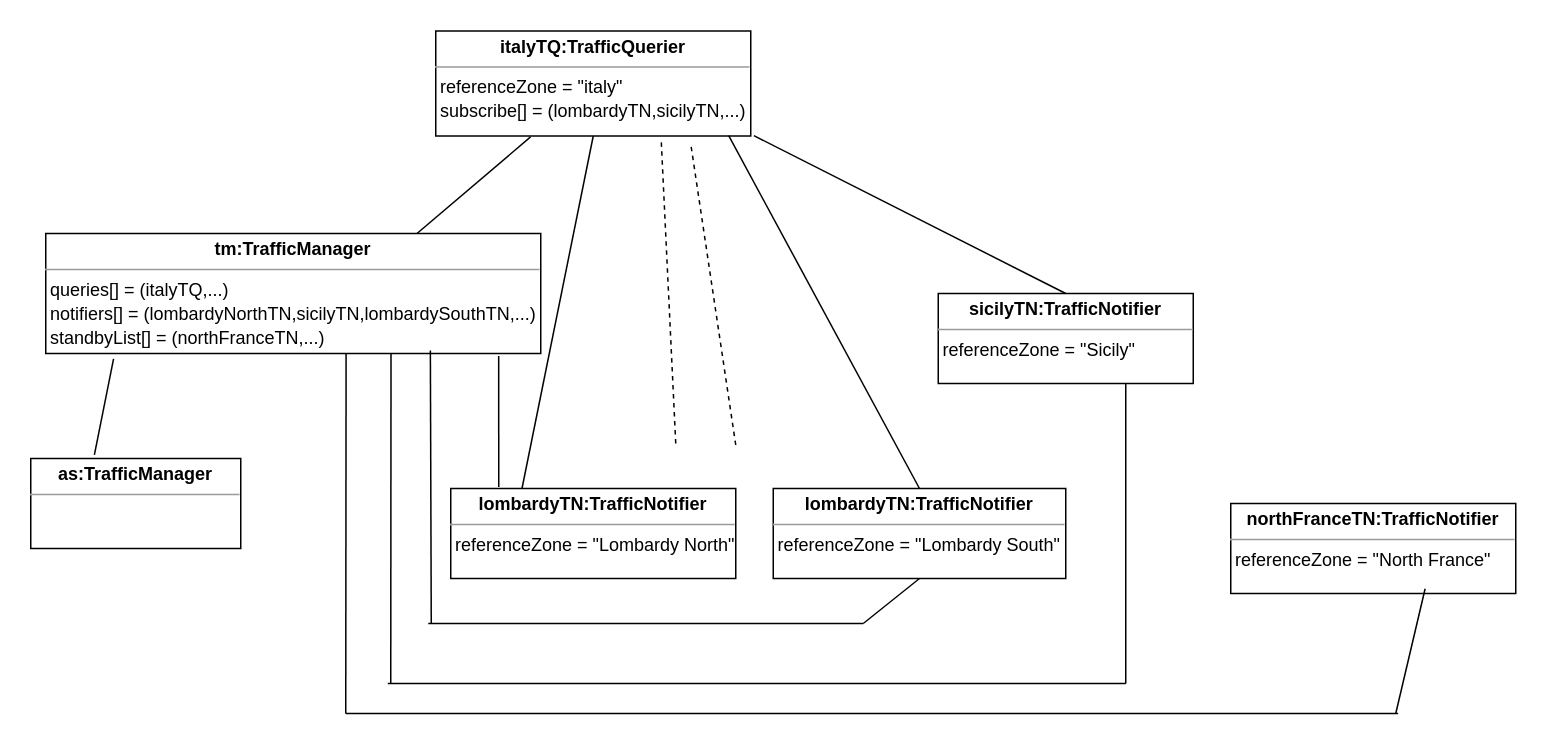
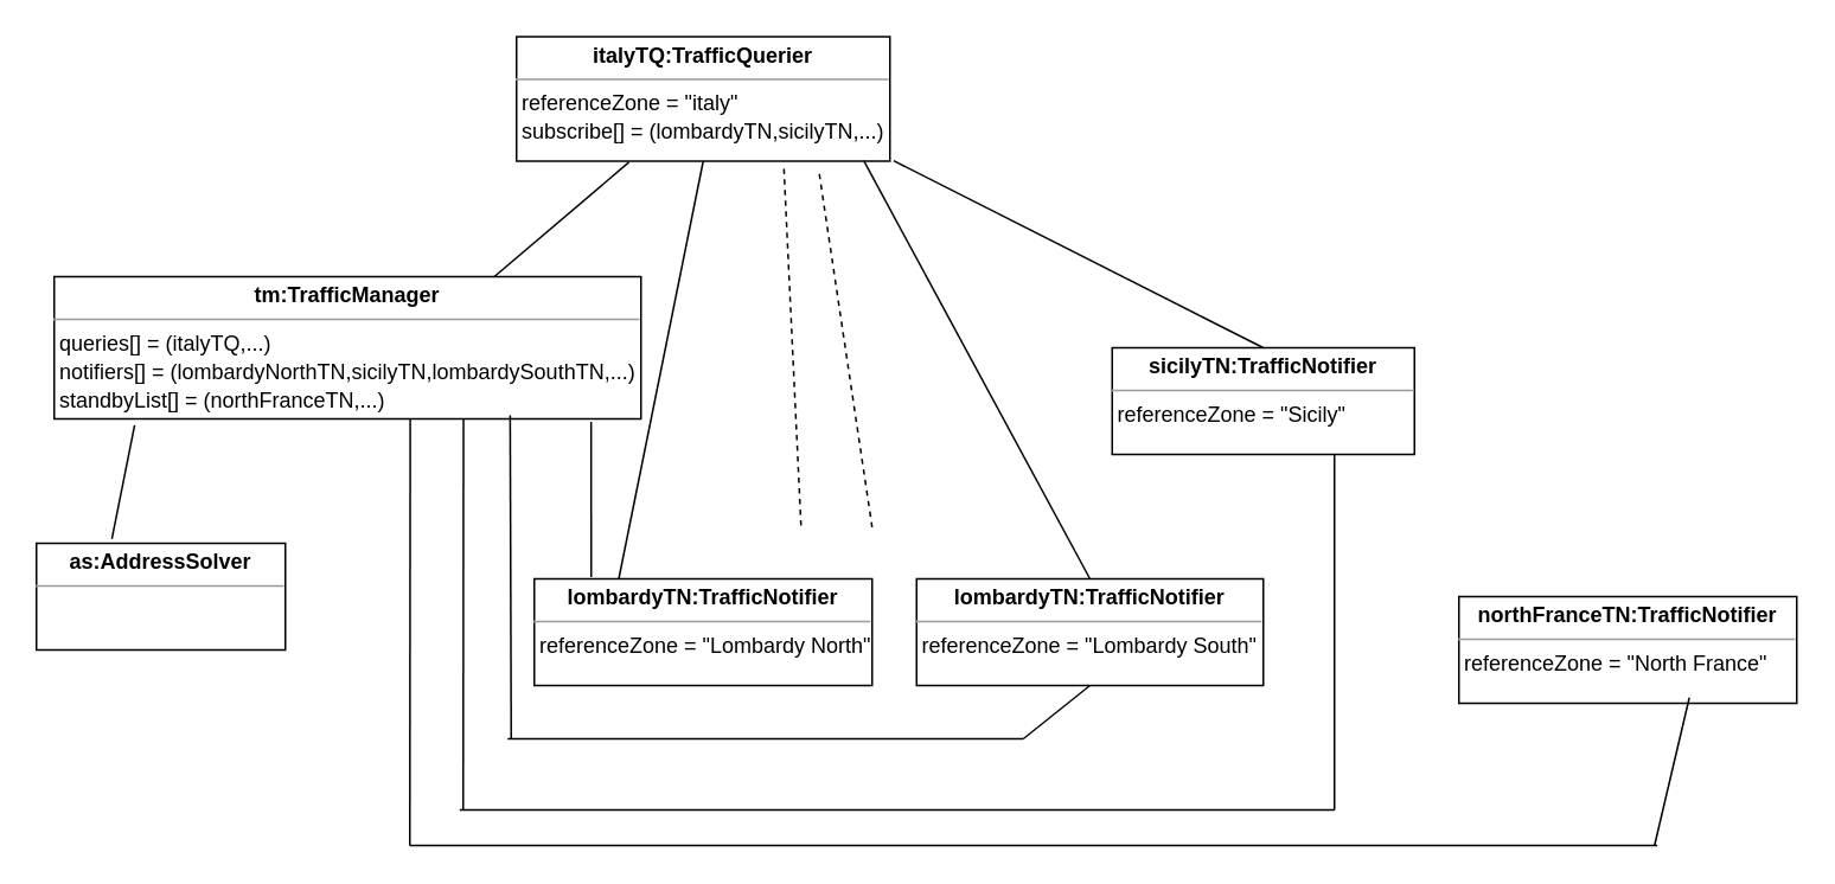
  <mxCell id="0" />
  <mxCell id="1" parent="0" />
  <mxCell id="2" value="&lt;p style=&quot;margin: 0px ; margin-top: 4px ; text-align: center&quot;&gt;&lt;b&gt;tm:TrafficManager&lt;/b&gt;&lt;/p&gt;&lt;hr size=&quot;1&quot;&gt;&lt;div style=&quot;height: 2px&quot;&gt;&amp;nbsp;queries[] = (italyTQ,...)&lt;/div&gt;&lt;div style=&quot;height: 2px&quot;&gt;&lt;br&gt;&lt;/div&gt;&lt;div style=&quot;height: 2px&quot;&gt;&lt;br&gt;&lt;/div&gt;&lt;div style=&quot;height: 2px&quot;&gt;&lt;br&gt;&lt;/div&gt;&lt;div style=&quot;height: 2px&quot;&gt;&lt;br&gt;&lt;/div&gt;&lt;div style=&quot;height: 2px&quot;&gt;&lt;br&gt;&lt;/div&gt;&lt;div style=&quot;height: 2px&quot;&gt;&lt;br&gt;&lt;/div&gt;&lt;div style=&quot;height: 2px&quot;&gt;&lt;br&gt;&lt;/div&gt;&lt;div style=&quot;height: 2px&quot;&gt;&amp;nbsp;notifiers[] = (lombardyNorthTN,sicilyTN,lombardySouthTN,...)&lt;/div&gt;&lt;div style=&quot;height: 2px&quot;&gt;&lt;br&gt;&lt;/div&gt;&lt;div style=&quot;height: 2px&quot;&gt;&lt;br&gt;&lt;/div&gt;&lt;div style=&quot;height: 2px&quot;&gt;&lt;br&gt;&lt;/div&gt;&lt;div style=&quot;height: 2px&quot;&gt;&lt;br&gt;&lt;/div&gt;&lt;div style=&quot;height: 2px&quot;&gt;&lt;br&gt;&lt;/div&gt;&lt;div style=&quot;height: 2px&quot;&gt;&lt;br&gt;&lt;/div&gt;&lt;div style=&quot;height: 2px&quot;&gt;&lt;br&gt;&lt;/div&gt;&lt;div style=&quot;height: 2px&quot;&gt;&amp;nbsp;standbyList[] = (northFranceTN,...)&lt;/div&gt;" style="verticalAlign=top;align=left;overflow=fill;fontSize=12;fontFamily=Helvetica;html=1;" vertex="1" parent="1"><mxGeometry x="30" y="155" width="330" height="80" as="geometry" /></mxCell>
  <mxCell id="3" value="&lt;p style=&quot;margin: 0px ; margin-top: 4px ; text-align: center&quot;&gt;&lt;b&gt;italyTQ:TrafficQuerier&lt;/b&gt;&lt;/p&gt;&lt;hr size=&quot;1&quot;&gt;&lt;div style=&quot;height: 2px&quot;&gt;&amp;nbsp;referenceZone = &quot;italy&quot;&lt;/div&gt;&lt;div style=&quot;height: 2px&quot;&gt;&lt;br&gt;&lt;/div&gt;&lt;div style=&quot;height: 2px&quot;&gt;&lt;br&gt;&lt;/div&gt;&lt;div style=&quot;height: 2px&quot;&gt;&lt;br&gt;&lt;/div&gt;&lt;div style=&quot;height: 2px&quot;&gt;&lt;br&gt;&lt;/div&gt;&lt;div style=&quot;height: 2px&quot;&gt;&lt;br&gt;&lt;/div&gt;&lt;div style=&quot;height: 2px&quot;&gt;&lt;br&gt;&lt;/div&gt;&lt;div style=&quot;height: 2px&quot;&gt;&lt;br&gt;&lt;/div&gt;&lt;div style=&quot;height: 2px&quot;&gt;&amp;nbsp;subscribe[] = (lombardyTN,sicilyTN,...)&lt;/div&gt;" style="verticalAlign=top;align=left;overflow=fill;fontSize=12;fontFamily=Helvetica;html=1;" vertex="1" parent="1"><mxGeometry x="290" y="20" width="210" height="70" as="geometry" /></mxCell>
- <mxCell id="4" value="&lt;p style=&quot;margin: 0px ; margin-top: 4px ; text-align: center&quot;&gt;&lt;b&gt;as:TrafficManager&lt;/b&gt;&lt;/p&gt;&lt;hr size=&quot;1&quot;&gt;&lt;div style=&quot;height: 2px&quot;&gt;&lt;/div&gt;" style="verticalAlign=top;align=left;overflow=fill;fontSize=12;fontFamily=Helvetica;html=1;" vertex="1" parent="1"><mxGeometry x="20" y="305" width="140" height="60" as="geometry" /></mxCell>
+ <mxCell id="4" value="&lt;p style=&quot;margin: 0px ; margin-top: 4px ; text-align: center&quot;&gt;&lt;b&gt;as:AddressSolver&lt;/b&gt;&lt;/p&gt;&lt;hr size=&quot;1&quot;&gt;&lt;div style=&quot;height: 2px&quot;&gt;&lt;/div&gt;" style="verticalAlign=top;align=left;overflow=fill;fontSize=12;fontFamily=Helvetica;html=1;" vertex="1" parent="1"><mxGeometry x="20" y="305" width="140" height="60" as="geometry" /></mxCell>
  <mxCell id="5" value="&lt;p style=&quot;margin: 0px ; margin-top: 4px ; text-align: center&quot;&gt;&lt;b&gt;lombardyTN:TrafficNotifier&lt;/b&gt;&lt;/p&gt;&lt;hr size=&quot;1&quot;&gt;&lt;div style=&quot;height: 2px&quot;&gt;&amp;nbsp;referenceZone = &quot;Lombardy North&quot;&lt;/div&gt;&lt;span style=&quot;color: rgba(0 , 0 , 0 , 0) ; font-family: monospace ; font-size: 0px&quot;&gt;%3CmxGraphModel%3E%3Croot%3E%3CmxCell%20id%3D%220%22%2F%3E%3CmxCell%20id%3D%221%22%20parent%3D%220%22%2F%3E%3CmxCell%20id%3D%222%22%20value%3D%22%26lt%3Bp%20style%3D%26quot%3Bmargin%3A0px%3Bmargin-top%3A4px%3Btext-align%3Acenter%3B%26quot%3B%26gt%3B%26lt%3Bb%26gt%3BClass%26lt%3B%2Fb%26gt%3B%26lt%3B%2Fp%26gt%3B%26lt%3Bhr%20size%3D%26quot%3B1%26quot%3B%2F%26gt%3B%26lt%3Bdiv%20style%3D%26quot%3Bheight%3A2px%3B%26quot%3B%26gt%3B%26lt%3B%2Fdiv%26gt%3B%22%20style%3D%22verticalAlign%3Dtop%3Balign%3Dleft%3Boverflow%3Dfill%3BfontSize%3D12%3BfontFamily%3DHelvetica%3Bhtml%3D1%3B%22%20vertex%3D%221%22%20parent%3D%221%22%3E%3CmxGeometry%20x%3D%22730%22%20y%3D%22230%22%20width%3D%22140%22%20height%3D%2260%22%20as%3D%22geometry%22%2F%3E%3C%2FmxCell%3E%3C%2Froot%3E%3C%2FmxGraphModel%3E&lt;/span&gt;" style="verticalAlign=top;align=left;overflow=fill;fontSize=12;fontFamily=Helvetica;html=1;" vertex="1" parent="1"><mxGeometry x="300" y="325" width="190" height="60" as="geometry" /></mxCell>
  <mxCell id="6" value="&lt;p style=&quot;margin: 0px ; margin-top: 4px ; text-align: center&quot;&gt;&lt;b&gt;sicilyTN:TrafficNotifier&lt;/b&gt;&lt;/p&gt;&lt;hr size=&quot;1&quot;&gt;&lt;div style=&quot;height: 2px&quot;&gt;&amp;nbsp;referenceZone = &quot;Sicily&quot;&lt;/div&gt;&lt;span style=&quot;color: rgba(0 , 0 , 0 , 0) ; font-family: monospace ; font-size: 0px&quot;&gt;%3CmxGraphModel%3E%3Croot%3E%3CmxCell%20id%3D%220%22%2F%3E%3CmxCell%20id%3D%221%22%20parent%3D%220%22%2F%3E%3CmxCell%20id%3D%222%22%20value%3D%22%26lt%3Bp%20style%3D%26quot%3Bmargin%3A0px%3Bmargin-top%3A4px%3Btext-align%3Acenter%3B%26quot%3B%26gt%3B%26lt%3Bb%26gt%3BClass%26lt%3B%2Fb%26gt%3B%26lt%3B%2Fp%26gt%3B%26lt%3Bhr%20size%3D%26quot%3B1%26quot%3B%2F%26gt%3B%26lt%3Bdiv%20style%3D%26quot%3Bheight%3A2px%3B%26quot%3B%26gt%3B%26lt%3B%2Fdiv%26gt%3B%22%20style%3D%22verticalAlign%3Dtop%3Balign%3Dleft%3Boverflow%3Dfill%3BfontSize%3D12%3BfontFamily%3DHelvetica%3Bhtml%3D1%3B%22%20vertex%3D%221%22%20parent%3D%221%22%3E%3CmxGeometry%20x%3D%22730%22%20y%3D%22230%22%20width%3D%22140%22%20height%3D%2260%22%20as%3D%22geometry%22%2F%3E%3C%2FmxCell%3E%3C%2Froot%3E%3C%2FmxGraphModel%3E&lt;/span&gt;" style="verticalAlign=top;align=left;overflow=fill;fontSize=12;fontFamily=Helvetica;html=1;" vertex="1" parent="1"><mxGeometry x="625" y="195" width="170" height="60" as="geometry" /></mxCell>
  <mxCell id="7" value="&lt;p style=&quot;margin: 0px ; margin-top: 4px ; text-align: center&quot;&gt;&lt;b&gt;northFranceTN:TrafficNotifier&lt;/b&gt;&lt;/p&gt;&lt;hr size=&quot;1&quot;&gt;&lt;div style=&quot;height: 2px&quot;&gt;&amp;nbsp;referenceZone = &quot;North France&quot;&lt;/div&gt;&lt;span style=&quot;color: rgba(0 , 0 , 0 , 0) ; font-family: monospace ; font-size: 0px&quot;&gt;%3CmxGraphModel%3E%3Croot%3E%3CmxCell%20id%3D%220%22%2F%3E%3CmxCell%20id%3D%221%22%20parent%3D%220%22%2F%3E%3CmxCell%20id%3D%222%22%20value%3D%22%26lt%3Bp%20style%3D%26quot%3Bmargin%3A0px%3Bmargin-top%3A4px%3Btext-align%3Acenter%3B%26quot%3B%26gt%3B%26lt%3Bb%26gt%3BClass%26lt%3B%2Fb%26gt%3B%26lt%3B%2Fp%26gt%3B%26lt%3Bhr%20size%3D%26quot%3B1%26quot%3B%2F%26gt%3B%26lt%3Bdiv%20style%3D%26quot%3Bheight%3A2px%3B%26quot%3B%26gt%3B%26lt%3B%2Fdiv%26gt%3B%22%20style%3D%22verticalAlign%3Dtop%3Balign%3Dleft%3Boverflow%3Dfill%3BfontSize%3D12%3BfontFamily%3DHelvetica%3Bhtml%3D1%3B%22%20vertex%3D%221%22%20parent%3D%221%22%3E%3CmxGeometry%20x%3D%22730%22%20y%3D%22230%22%20width%3D%22140%22%20height%3D%2260%22%20as%3D%22geometry%22%2F%3E%3C%2FmxCell%3E%3C%2Froot%3E%3C%2FmxGraphModel%3E&lt;/span&gt;" style="verticalAlign=top;align=left;overflow=fill;fontSize=12;fontFamily=Helvetica;html=1;" vertex="1" parent="1"><mxGeometry x="820" y="335" width="190" height="60" as="geometry" /></mxCell>
  <mxCell id="8" value="" style="endArrow=none;html=1;entryX=0.137;entryY=1.045;entryDx=0;entryDy=0;entryPerimeter=0;exitX=0.303;exitY=-0.04;exitDx=0;exitDy=0;exitPerimeter=0;" edge="1" parent="1" source="4" target="2"><mxGeometry width="50" height="50" relative="1" as="geometry"><mxPoint x="30" y="315" as="sourcePoint" /><mxPoint x="80" y="265" as="targetPoint" /></mxGeometry></mxCell>
  <mxCell id="9" value="" style="endArrow=none;html=1;entryX=0.301;entryY=1.009;entryDx=0;entryDy=0;entryPerimeter=0;exitX=0.75;exitY=0;exitDx=0;exitDy=0;" edge="1" parent="1" source="2" target="3"><mxGeometry width="50" height="50" relative="1" as="geometry"><mxPoint x="170" y="135" as="sourcePoint" /><mxPoint x="220" y="85" as="targetPoint" /></mxGeometry></mxCell>
  <mxCell id="10" value="" style="endArrow=none;html=1;entryX=0.5;entryY=1;entryDx=0;entryDy=0;exitX=0.25;exitY=0;exitDx=0;exitDy=0;" edge="1" parent="1" source="5" target="3"><mxGeometry width="50" height="50" relative="1" as="geometry"><mxPoint x="380" y="165" as="sourcePoint" /><mxPoint x="430" y="115" as="targetPoint" /></mxGeometry></mxCell>
  <mxCell id="11" value="" style="endArrow=none;html=1;entryX=1.01;entryY=0.997;entryDx=0;entryDy=0;exitX=0.5;exitY=0;exitDx=0;exitDy=0;entryPerimeter=0;" edge="1" parent="1" source="6" target="3"><mxGeometry width="50" height="50" relative="1" as="geometry"><mxPoint x="489" y="330" as="sourcePoint" /><mxPoint x="491.5" y="85" as="targetPoint" /></mxGeometry></mxCell>
  <mxCell id="12" value="" style="endArrow=none;dashed=1;html=1;entryX=0.716;entryY=1.054;entryDx=0;entryDy=0;entryPerimeter=0;" edge="1" parent="1" target="3"><mxGeometry width="50" height="50" relative="1" as="geometry"><mxPoint x="450" y="295" as="sourcePoint" /><mxPoint x="470" y="175" as="targetPoint" /></mxGeometry></mxCell>
  <mxCell id="13" value="" style="endArrow=none;dashed=1;html=1;entryX=0.716;entryY=1.054;entryDx=0;entryDy=0;entryPerimeter=0;" edge="1" parent="1"><mxGeometry width="50" height="50" relative="1" as="geometry"><mxPoint x="490" y="296" as="sourcePoint" /><mxPoint x="459.86" y="94.28" as="targetPoint" /></mxGeometry></mxCell>
  <mxCell id="14" value="" style="endArrow=none;html=1;exitX=0.915;exitY=1.02;exitDx=0;exitDy=0;exitPerimeter=0;" edge="1" parent="1" source="2"><mxGeometry width="50" height="50" relative="1" as="geometry"><mxPoint x="220" y="365" as="sourcePoint" /><mxPoint x="332" y="324" as="targetPoint" /></mxGeometry></mxCell>
  <mxCell id="15" value="" style="endArrow=none;html=1;entryX=0.777;entryY=0.975;entryDx=0;entryDy=0;entryPerimeter=0;" edge="1" parent="1" target="2"><mxGeometry width="50" height="50" relative="1" as="geometry"><mxPoint x="287" y="415" as="sourcePoint" /><mxPoint x="290" y="255" as="targetPoint" /></mxGeometry></mxCell>
  <mxCell id="16" value="" style="endArrow=none;html=1;entryX=0.887;entryY=0.995;entryDx=0;entryDy=0;entryPerimeter=0;" edge="1" parent="1"><mxGeometry width="50" height="50" relative="1" as="geometry"><mxPoint x="230" y="475" as="sourcePoint" /><mxPoint x="230.23" y="234.6" as="targetPoint" /></mxGeometry></mxCell>
  <mxCell id="17" value="" style="endArrow=none;html=1;" edge="1" parent="1"><mxGeometry width="50" height="50" relative="1" as="geometry"><mxPoint x="230" y="475" as="sourcePoint" /><mxPoint x="931.6" y="475" as="targetPoint" /></mxGeometry></mxCell>
  <mxCell id="18" value="" style="endArrow=none;html=1;" edge="1" parent="1"><mxGeometry width="50" height="50" relative="1" as="geometry"><mxPoint x="285" y="415" as="sourcePoint" /><mxPoint x="575" y="415" as="targetPoint" /></mxGeometry></mxCell>
  <mxCell id="19" value="" style="endArrow=none;html=1;" edge="1" parent="1"><mxGeometry width="50" height="50" relative="1" as="geometry"><mxPoint x="750" y="455" as="sourcePoint" /><mxPoint x="750" y="255" as="targetPoint" /></mxGeometry></mxCell>
  <mxCell id="20" value="" style="endArrow=none;html=1;exitX=0.682;exitY=0.947;exitDx=0;exitDy=0;exitPerimeter=0;" edge="1" parent="1" source="7"><mxGeometry width="50" height="50" relative="1" as="geometry"><mxPoint x="790" y="455" as="sourcePoint" /><mxPoint x="930" y="475" as="targetPoint" /></mxGeometry></mxCell>
  <mxCell id="21" value="&lt;p style=&quot;margin: 0px ; margin-top: 4px ; text-align: center&quot;&gt;&lt;b&gt;lombardyTN:TrafficNotifier&lt;/b&gt;&lt;/p&gt;&lt;hr size=&quot;1&quot;&gt;&lt;div style=&quot;height: 2px&quot;&gt;&amp;nbsp;referenceZone = &quot;Lombardy South&quot;&lt;/div&gt;&lt;span style=&quot;color: rgba(0 , 0 , 0 , 0) ; font-family: monospace ; font-size: 0px&quot;&gt;%3CmxGraphModel%3E%3Croot%3E%3CmxCell%20id%3D%220%22%2F%3E%3CmxCell%20id%3D%221%22%20parent%3D%220%22%2F%3E%3CmxCell%20id%3D%222%22%20value%3D%22%26lt%3Bp%20style%3D%26quot%3Bmargin%3A0px%3Bmargin-top%3A4px%3Btext-align%3Acenter%3B%26quot%3B%26gt%3B%26lt%3Bb%26gt%3BClass%26lt%3B%2Fb%26gt%3B%26lt%3B%2Fp%26gt%3B%26lt%3Bhr%20size%3D%26quot%3B1%26quot%3B%2F%26gt%3B%26lt%3Bdiv%20style%3D%26quot%3Bheight%3A2px%3B%26quot%3B%26gt%3B%26lt%3B%2Fdiv%26gt%3B%22%20style%3D%22verticalAlign%3Dtop%3Balign%3Dleft%3Boverflow%3Dfill%3BfontSize%3D12%3BfontFamily%3DHelvetica%3Bhtml%3D1%3B%22%20vertex%3D%221%22%20parent%3D%221%22%3E%3CmxGeometry%20x%3D%22730%22%20y%3D%22230%22%20width%3D%22140%22%20height%3D%2260%22%20as%3D%22geometry%22%2F%3E%3C%2FmxCell%3E%3C%2Froot%3E%3C%2FmxGraphModel%3Eu&lt;/span&gt;" style="verticalAlign=top;align=left;overflow=fill;fontSize=12;fontFamily=Helvetica;html=1;" vertex="1" parent="1"><mxGeometry x="515" y="325" width="195" height="60" as="geometry" /></mxCell>
  <mxCell id="22" value="" style="endArrow=none;html=1;entryX=0.93;entryY=0.997;entryDx=0;entryDy=0;entryPerimeter=0;exitX=0.5;exitY=0;exitDx=0;exitDy=0;" edge="1" parent="1" source="21" target="3"><mxGeometry width="50" height="50" relative="1" as="geometry"><mxPoint x="520" y="215" as="sourcePoint" /><mxPoint x="570" y="165" as="targetPoint" /></mxGeometry></mxCell>
  <mxCell id="23" value="" style="endArrow=none;html=1;entryX=0.5;entryY=1;entryDx=0;entryDy=0;" edge="1" parent="1" target="21"><mxGeometry width="50" height="50" relative="1" as="geometry"><mxPoint x="575" y="415" as="sourcePoint" /><mxPoint x="600" y="425" as="targetPoint" /></mxGeometry></mxCell>
  <mxCell id="24" value="" style="endArrow=none;html=1;entryX=0.554;entryY=1;entryDx=0;entryDy=0;entryPerimeter=0;" edge="1" parent="1"><mxGeometry width="50" height="50" relative="1" as="geometry"><mxPoint x="260" y="455" as="sourcePoint" /><mxPoint x="260.18" y="235" as="targetPoint" /></mxGeometry></mxCell>
  <mxCell id="25" value="" style="endArrow=none;html=1;" edge="1" parent="1"><mxGeometry width="50" height="50" relative="1" as="geometry"><mxPoint x="258" y="455" as="sourcePoint" /><mxPoint x="750" y="455" as="targetPoint" /></mxGeometry></mxCell>
